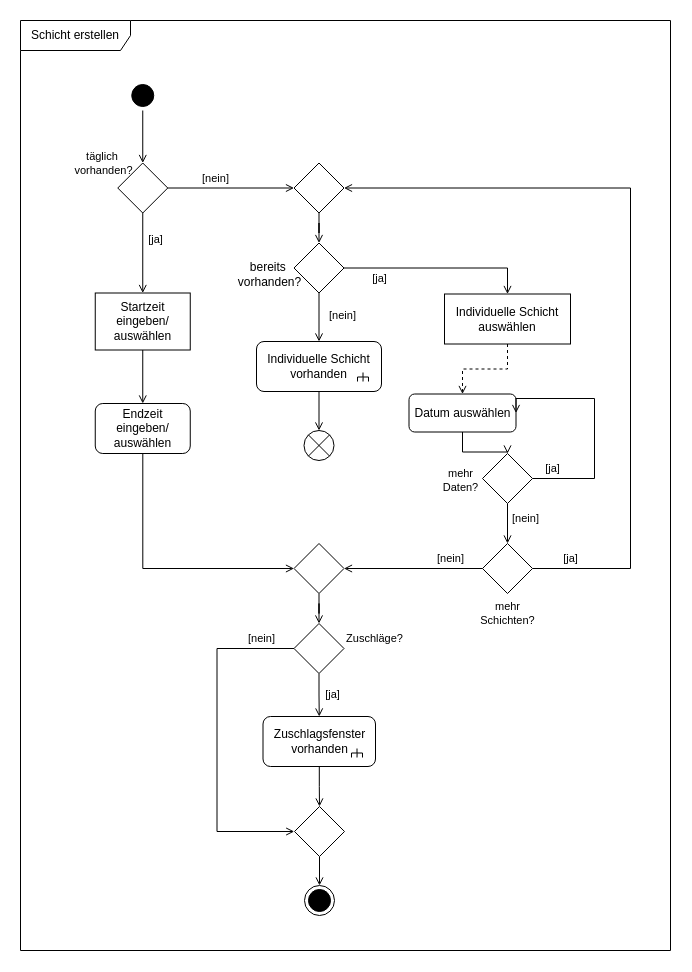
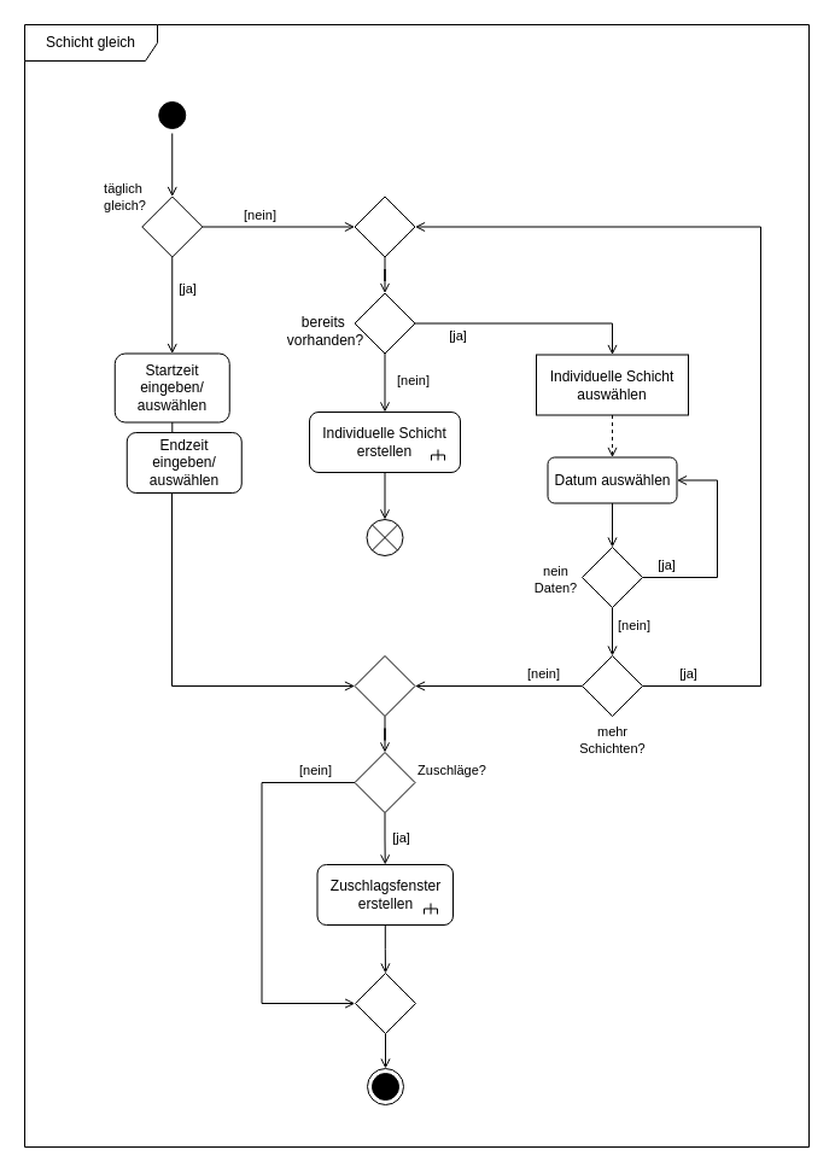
  <mxCell id="0" />
  <mxCell id="1" parent="0" />
  <mxCell id="2" value="mehr&lt;div&gt;Schichten?&lt;/div&gt;" style="text;html=1;align=center;verticalAlign=middle;resizable=0;points=[];autosize=1;strokeColor=none;fillColor=none;fontFamily=Helvetica;fontSize=11;fontColor=default;labelBackgroundColor=default;" vertex="1" parent="1"><mxGeometry x="467" y="593" width="80" height="40" as="geometry" /></mxCell>
- <mxCell id="3" value="Schicht erstellen" style="shape=umlFrame;whiteSpace=wrap;html=1;pointerEvents=0;width=110;height=30;" vertex="1" parent="1"><mxGeometry x="20" y="20" width="650" height="930" as="geometry" /></mxCell>
+ <mxCell id="3" value="Schicht gleich" style="shape=umlFrame;whiteSpace=wrap;html=1;pointerEvents=0;width=110;height=30;" vertex="1" parent="1"><mxGeometry x="20" y="20" width="650" height="930" as="geometry" /></mxCell>
  <mxCell id="4" style="edgeStyle=orthogonalEdgeStyle;rounded=0;orthogonalLoop=1;jettySize=auto;html=1;endArrow=open;endFill=0;" edge="1" parent="1" source="5" target="10"><mxGeometry relative="1" as="geometry" /></mxCell>
  <mxCell id="5" value="" style="ellipse;html=1;shape=startState;fillColor=#000000;strokeColor=#000000;" vertex="1" parent="1"><mxGeometry x="127.25" y="80" width="30" height="30" as="geometry" /></mxCell>
  <mxCell id="6" style="edgeStyle=orthogonalEdgeStyle;rounded=0;orthogonalLoop=1;jettySize=auto;html=1;entryX=0.5;entryY=0;entryDx=0;entryDy=0;endArrow=open;endFill=0;" edge="1" parent="1" source="7" target="13"><mxGeometry relative="1" as="geometry" /></mxCell>
- <mxCell id="7" value="Startzeit eingeben/ auswählen" style="whiteSpace=wrap;html=1;rounded=0;" vertex="1" parent="1"><mxGeometry x="94.75" y="292.5" width="95" height="57" as="geometry" /></mxCell>
+ <mxCell id="7" value="Startzeit eingeben/ auswählen" style="rounded=1;whiteSpace=wrap;html=1;" vertex="1" parent="1"><mxGeometry x="94.75" y="292.5" width="95" height="57" as="geometry" /></mxCell>
  <mxCell id="8" style="edgeStyle=orthogonalEdgeStyle;rounded=0;orthogonalLoop=1;jettySize=auto;html=1;entryX=0.5;entryY=0;entryDx=0;entryDy=0;endArrow=open;endFill=0;" edge="1" parent="1" source="10" target="7"><mxGeometry relative="1" as="geometry" /></mxCell>
  <mxCell id="9" style="edgeStyle=orthogonalEdgeStyle;rounded=0;orthogonalLoop=1;jettySize=auto;html=1;entryX=0;entryY=0.5;entryDx=0;entryDy=0;endArrow=open;endFill=0;" edge="1" parent="1" source="10" target="38"><mxGeometry relative="1" as="geometry"><mxPoint x="424.643" y="250.67" as="targetPoint" /></mxGeometry></mxCell>
  <mxCell id="10" value="" style="rhombus;whiteSpace=wrap;html=1;" vertex="1" parent="1"><mxGeometry x="117.25" y="162.5" width="50" height="50" as="geometry" /></mxCell>
- <mxCell id="11" value="täglich&amp;nbsp;&lt;div style=&quot;font-size: 11px;&quot;&gt;vorhanden?&lt;/div&gt;" style="text;html=1;align=center;verticalAlign=middle;resizable=0;points=[];autosize=1;strokeColor=none;fillColor=none;fontSize=11;" vertex="1" parent="1"><mxGeometry x="73" y="142.5" width="60" height="40" as="geometry" /></mxCell>
+ <mxCell id="11" value="täglich&amp;nbsp;&lt;div style=&quot;font-size: 11px;&quot;&gt;gleich?&lt;/div&gt;" style="text;html=1;align=center;verticalAlign=middle;resizable=0;points=[];autosize=1;strokeColor=none;fillColor=none;fontSize=11;" vertex="1" parent="1"><mxGeometry x="73" y="142.5" width="60" height="40" as="geometry" /></mxCell>
  <mxCell id="12" style="edgeStyle=orthogonalEdgeStyle;rounded=0;orthogonalLoop=1;jettySize=auto;html=1;strokeColor=default;align=center;verticalAlign=middle;fontFamily=Helvetica;fontSize=11;fontColor=default;labelBackgroundColor=default;endArrow=open;endFill=0;entryX=0.5;entryY=0;entryDx=0;entryDy=0;" edge="1" parent="1" source="58" target="18"><mxGeometry relative="1" as="geometry"><mxPoint x="142" y="467" as="targetPoint" /></mxGeometry></mxCell>
- <mxCell id="13" value="Endzeit eingeben/ auswählen" style="rounded=1;whiteSpace=wrap;html=1;" vertex="1" parent="1"><mxGeometry x="94.75" y="403" width="95" height="50" as="geometry" /></mxCell>
+ <mxCell id="13" value="Endzeit eingeben/ auswählen" style="rounded=1;whiteSpace=wrap;html=1;" vertex="1" parent="1"><mxGeometry x="104.75" y="358" width="95" height="50" as="geometry" /></mxCell>
  <mxCell id="14" style="edgeStyle=orthogonalEdgeStyle;rounded=0;orthogonalLoop=1;jettySize=auto;html=1;entryX=0.5;entryY=0;entryDx=0;entryDy=0;strokeColor=default;align=center;verticalAlign=middle;fontFamily=Helvetica;fontSize=11;fontColor=default;labelBackgroundColor=default;endArrow=open;endFill=0;" edge="1" parent="1" source="15" target="52"><mxGeometry relative="1" as="geometry" /></mxCell>
- <mxCell id="15" value="Zuschlagsf&lt;span style=&quot;background-color: initial;&quot;&gt;enster vorhanden&lt;/span&gt;" style="rounded=1;whiteSpace=wrap;html=1;" vertex="1" parent="1"><mxGeometry x="262.5" y="716" width="112.5" height="50" as="geometry" /></mxCell>
+ <mxCell id="15" value="Zuschlagsf&lt;span style=&quot;background-color: initial;&quot;&gt;enster erstellen&lt;/span&gt;" style="rounded=1;whiteSpace=wrap;html=1;" vertex="1" parent="1"><mxGeometry x="262.5" y="716" width="112.5" height="50" as="geometry" /></mxCell>
  <mxCell id="16" style="edgeStyle=orthogonalEdgeStyle;rounded=0;orthogonalLoop=1;jettySize=auto;html=1;entryX=0.5;entryY=0;entryDx=0;entryDy=0;endArrow=open;endFill=0;exitX=0.5;exitY=1;exitDx=0;exitDy=0;" edge="1" parent="1" source="18" target="15"><mxGeometry relative="1" as="geometry" /></mxCell>
  <mxCell id="17" style="edgeStyle=orthogonalEdgeStyle;rounded=0;orthogonalLoop=1;jettySize=auto;html=1;entryX=0;entryY=0.5;entryDx=0;entryDy=0;endArrow=open;endFill=0;" edge="1" parent="1" source="18"><mxGeometry relative="1" as="geometry"><Array as="points"><mxPoint x="216.5" y="648" /><mxPoint x="216.5" y="831" /></Array><mxPoint x="293.75" y="831" as="targetPoint" /></mxGeometry></mxCell>
  <mxCell id="18" value="" style="rhombus;whiteSpace=wrap;html=1;" vertex="1" parent="1"><mxGeometry x="293.5" y="623" width="50" height="50" as="geometry" /></mxCell>
  <mxCell id="19" style="edgeStyle=orthogonalEdgeStyle;rounded=0;orthogonalLoop=1;jettySize=auto;html=1;exitX=0.5;exitY=1;exitDx=0;exitDy=0;entryX=0.5;entryY=0;entryDx=0;entryDy=0;strokeColor=default;align=center;verticalAlign=middle;fontFamily=Helvetica;fontSize=11;fontColor=default;labelBackgroundColor=default;endArrow=open;endFill=0;" edge="1" parent="1" source="20" target="33"><mxGeometry relative="1" as="geometry" /></mxCell>
- <mxCell id="20" value="Individuelle Schicht vorhanden" style="rounded=1;whiteSpace=wrap;html=1;" vertex="1" parent="1"><mxGeometry x="256" y="341" width="125" height="50" as="geometry" /></mxCell>
+ <mxCell id="20" value="Individuelle Schicht erstellen" style="rounded=1;whiteSpace=wrap;html=1;" vertex="1" parent="1"><mxGeometry x="256" y="341" width="125" height="50" as="geometry" /></mxCell>
  <mxCell id="21" value="Zu&lt;span style=&quot;background-color: initial;&quot;&gt;schläge?&lt;/span&gt;" style="text;html=1;align=center;verticalAlign=middle;resizable=0;points=[];autosize=1;strokeColor=none;fillColor=none;fontSize=11;" vertex="1" parent="1"><mxGeometry x="333.5" y="623" width="80" height="30" as="geometry" /></mxCell>
  <mxCell id="22" value="[nein]" style="text;html=1;align=center;verticalAlign=middle;resizable=0;points=[];autosize=1;strokeColor=none;fillColor=none;fontSize=11;" vertex="1" parent="1"><mxGeometry x="189.5" y="162.5" width="50" height="30" as="geometry" /></mxCell>
  <mxCell id="23" value="[ja]" style="text;html=1;align=center;verticalAlign=middle;resizable=0;points=[];autosize=1;strokeColor=none;fillColor=none;fontSize=11;" vertex="1" parent="1"><mxGeometry x="135" y="223.5" width="40" height="30" as="geometry" /></mxCell>
  <mxCell id="24" value="" style="ellipse;html=1;shape=endState;fillColor=strokeColor;" vertex="1" parent="1"><mxGeometry x="304" y="885" width="30" height="30" as="geometry" /></mxCell>
  <mxCell id="25" value="[ja]" style="text;html=1;align=center;verticalAlign=middle;resizable=0;points=[];autosize=1;strokeColor=none;fillColor=none;fontSize=11;" vertex="1" parent="1"><mxGeometry x="311.5" y="679" width="40" height="30" as="geometry" /></mxCell>
  <mxCell id="26" value="[nein]" style="text;html=1;align=center;verticalAlign=middle;resizable=0;points=[];autosize=1;strokeColor=none;fillColor=none;fontSize=11;" vertex="1" parent="1"><mxGeometry x="235.5" y="623" width="50" height="30" as="geometry" /></mxCell>
  <mxCell id="27" style="edgeStyle=orthogonalEdgeStyle;rounded=0;orthogonalLoop=1;jettySize=auto;html=1;entryX=0.5;entryY=0;entryDx=0;entryDy=0;endArrow=open;endFill=0;exitX=0.5;exitY=1;exitDx=0;exitDy=0;dashed=1;" edge="1" parent="1" source="28" target="30"><mxGeometry relative="1" as="geometry"><mxPoint x="426.48" y="564" as="sourcePoint" /></mxGeometry></mxCell>
  <mxCell id="28" value="Individuelle Schicht auswählen" style="whiteSpace=wrap;html=1;rounded=0;" vertex="1" parent="1"><mxGeometry x="444" y="293.5" width="126" height="50" as="geometry" /></mxCell>
  <mxCell id="29" style="edgeStyle=orthogonalEdgeStyle;rounded=0;orthogonalLoop=1;jettySize=auto;html=1;entryX=0.5;entryY=0;entryDx=0;entryDy=0;strokeColor=default;align=center;verticalAlign=middle;fontFamily=Helvetica;fontSize=11;fontColor=default;labelBackgroundColor=default;endArrow=open;endFill=0;" edge="1" parent="1" source="30" target="41"><mxGeometry relative="1" as="geometry" /></mxCell>
- <mxCell id="30" value="Datum auswählen" style="rounded=1;whiteSpace=wrap;html=1;" vertex="1" parent="1"><mxGeometry x="408.5" y="393.5" width="107" height="38" as="geometry" /></mxCell>
+ <mxCell id="30" value="Datum auswählen" style="rounded=1;whiteSpace=wrap;html=1;" vertex="1" parent="1"><mxGeometry x="453.5" y="378.5" width="107" height="38" as="geometry" /></mxCell>
  <mxCell id="31" value="" style="strokeWidth=1;html=1;shape=mxgraph.flowchart.annotation_2;align=left;labelPosition=right;pointerEvents=1;rotation=90;" vertex="1" parent="1"><mxGeometry x="358" y="371" width="9" height="11" as="geometry" /></mxCell>
  <mxCell id="32" value="" style="endArrow=none;html=1;rounded=0;entryX=0.519;entryY=0.49;entryDx=0;entryDy=0;entryPerimeter=0;exitX=1;exitY=0.5;exitDx=0;exitDy=0;exitPerimeter=0;strokeWidth=1;" edge="1" parent="1" source="31" target="31"><mxGeometry width="50" height="50" relative="1" as="geometry"><mxPoint x="-57.5" y="554" as="sourcePoint" /><mxPoint x="5.5" y="584" as="targetPoint" /></mxGeometry></mxCell>
  <mxCell id="33" value="" style="shape=sumEllipse;perimeter=ellipsePerimeter;html=1;backgroundOutline=1;fontFamily=Helvetica;fontSize=11;fontColor=default;labelBackgroundColor=default;" vertex="1" parent="1"><mxGeometry x="303.5" y="430" width="30" height="30" as="geometry" /></mxCell>
  <mxCell id="34" style="edgeStyle=orthogonalEdgeStyle;rounded=0;orthogonalLoop=1;jettySize=auto;html=1;entryX=0.5;entryY=0;entryDx=0;entryDy=0;endArrow=open;endFill=0;exitX=1;exitY=0.5;exitDx=0;exitDy=0;" edge="1" parent="1" source="36" target="28"><mxGeometry relative="1" as="geometry"><mxPoint x="343.5" y="273.5" as="sourcePoint" /></mxGeometry></mxCell>
  <mxCell id="35" style="edgeStyle=orthogonalEdgeStyle;rounded=0;orthogonalLoop=1;jettySize=auto;html=1;entryX=0.5;entryY=0;entryDx=0;entryDy=0;strokeColor=default;align=center;verticalAlign=middle;fontFamily=Helvetica;fontSize=11;fontColor=default;labelBackgroundColor=default;endArrow=open;endFill=0;" edge="1" parent="1" source="36" target="20"><mxGeometry relative="1" as="geometry" /></mxCell>
  <mxCell id="36" value="" style="rhombus;whiteSpace=wrap;html=1;" vertex="1" parent="1"><mxGeometry x="293.5" y="242.5" width="50" height="50" as="geometry" /></mxCell>
  <mxCell id="37" style="edgeStyle=orthogonalEdgeStyle;rounded=0;orthogonalLoop=1;jettySize=auto;html=1;entryX=0.5;entryY=0;entryDx=0;entryDy=0;strokeColor=default;align=center;verticalAlign=middle;fontFamily=Helvetica;fontSize=11;fontColor=default;labelBackgroundColor=default;endArrow=open;endFill=0;" edge="1" parent="1" source="38" target="36"><mxGeometry relative="1" as="geometry" /></mxCell>
  <mxCell id="38" value="" style="rhombus;whiteSpace=wrap;html=1;fontFamily=Helvetica;fontSize=11;fontColor=default;labelBackgroundColor=default;" vertex="1" parent="1"><mxGeometry x="293.5" y="162.5" width="50" height="50" as="geometry" /></mxCell>
  <mxCell id="39" style="edgeStyle=orthogonalEdgeStyle;rounded=0;orthogonalLoop=1;jettySize=auto;html=1;entryX=1;entryY=0.5;entryDx=0;entryDy=0;strokeColor=default;align=center;verticalAlign=middle;fontFamily=Helvetica;fontSize=11;fontColor=default;labelBackgroundColor=default;endArrow=open;endFill=0;" edge="1" parent="1" source="41" target="30"><mxGeometry relative="1" as="geometry"><Array as="points"><mxPoint x="594" y="478" /><mxPoint x="594" y="398" /></Array></mxGeometry></mxCell>
  <mxCell id="40" style="edgeStyle=orthogonalEdgeStyle;rounded=0;orthogonalLoop=1;jettySize=auto;html=1;entryX=0.5;entryY=0;entryDx=0;entryDy=0;strokeColor=default;align=center;verticalAlign=middle;fontFamily=Helvetica;fontSize=11;fontColor=default;labelBackgroundColor=default;endArrow=open;endFill=0;" edge="1" parent="1" source="41" target="46"><mxGeometry relative="1" as="geometry" /></mxCell>
  <mxCell id="41" value="" style="rhombus;whiteSpace=wrap;html=1;fontFamily=Helvetica;fontSize=11;fontColor=default;labelBackgroundColor=default;" vertex="1" parent="1"><mxGeometry x="482" y="453" width="50" height="50" as="geometry" /></mxCell>
  <mxCell id="42" value="bereits&amp;nbsp;&lt;div&gt;vorhanden?&lt;/div&gt;" style="text;html=1;align=center;verticalAlign=middle;resizable=0;points=[];autosize=1;strokeColor=none;fillColor=none;" vertex="1" parent="1"><mxGeometry x="223.5" y="253.5" width="90" height="40" as="geometry" /></mxCell>
  <mxCell id="43" value="[nein]" style="text;html=1;align=center;verticalAlign=middle;resizable=0;points=[];autosize=1;strokeColor=none;fillColor=none;fontFamily=Helvetica;fontSize=11;fontColor=default;labelBackgroundColor=default;" vertex="1" parent="1"><mxGeometry x="317" y="299.5" width="50" height="30" as="geometry" /></mxCell>
  <mxCell id="44" value="[ja]" style="text;html=1;align=center;verticalAlign=middle;resizable=0;points=[];autosize=1;strokeColor=none;fillColor=none;fontFamily=Helvetica;fontSize=11;fontColor=default;labelBackgroundColor=default;" vertex="1" parent="1"><mxGeometry x="358.5" y="262.5" width="40" height="30" as="geometry" /></mxCell>
  <mxCell id="45" style="edgeStyle=orthogonalEdgeStyle;rounded=0;orthogonalLoop=1;jettySize=auto;html=1;entryX=1;entryY=0.5;entryDx=0;entryDy=0;strokeColor=default;align=center;verticalAlign=middle;fontFamily=Helvetica;fontSize=11;fontColor=default;labelBackgroundColor=default;endArrow=open;endFill=0;" edge="1" parent="1" source="46" target="38"><mxGeometry relative="1" as="geometry"><Array as="points"><mxPoint x="630" y="568" /><mxPoint x="630" y="188" /></Array></mxGeometry></mxCell>
  <mxCell id="46" value="" style="rhombus;whiteSpace=wrap;html=1;fontFamily=Helvetica;fontSize=11;fontColor=default;labelBackgroundColor=default;" vertex="1" parent="1"><mxGeometry x="482" y="543" width="50" height="50" as="geometry" /></mxCell>
- <mxCell id="47" value="mehr&lt;div&gt;Daten?&lt;/div&gt;" style="text;html=1;align=center;verticalAlign=middle;resizable=0;points=[];autosize=1;strokeColor=none;fillColor=none;fontFamily=Helvetica;fontSize=11;fontColor=default;labelBackgroundColor=default;" vertex="1" parent="1"><mxGeometry x="430" y="460" width="60" height="40" as="geometry" /></mxCell>
+ <mxCell id="47" value="nein&lt;div&gt;Daten?&lt;/div&gt;" style="text;html=1;align=center;verticalAlign=middle;resizable=0;points=[];autosize=1;strokeColor=none;fillColor=none;fontFamily=Helvetica;fontSize=11;fontColor=default;labelBackgroundColor=default;" vertex="1" parent="1"><mxGeometry x="430" y="460" width="60" height="40" as="geometry" /></mxCell>
  <mxCell id="48" value="[ja]" style="text;html=1;align=center;verticalAlign=middle;resizable=0;points=[];autosize=1;strokeColor=none;fillColor=none;fontFamily=Helvetica;fontSize=11;fontColor=default;labelBackgroundColor=default;" vertex="1" parent="1"><mxGeometry x="532" y="453" width="40" height="30" as="geometry" /></mxCell>
  <mxCell id="49" value="[nein]" style="text;html=1;align=center;verticalAlign=middle;resizable=0;points=[];autosize=1;strokeColor=none;fillColor=none;fontFamily=Helvetica;fontSize=11;fontColor=default;labelBackgroundColor=default;" vertex="1" parent="1"><mxGeometry x="499.5" y="503" width="50" height="30" as="geometry" /></mxCell>
  <mxCell id="50" style="edgeStyle=orthogonalEdgeStyle;rounded=0;orthogonalLoop=1;jettySize=auto;html=1;entryX=1;entryY=0.5;entryDx=0;entryDy=0;strokeColor=default;align=center;verticalAlign=middle;fontFamily=Helvetica;fontSize=11;fontColor=default;labelBackgroundColor=default;endArrow=open;endFill=0;" edge="1" parent="1" source="46" target="58"><mxGeometry relative="1" as="geometry" /></mxCell>
  <mxCell id="51" style="edgeStyle=orthogonalEdgeStyle;rounded=0;orthogonalLoop=1;jettySize=auto;html=1;entryX=0.5;entryY=0;entryDx=0;entryDy=0;strokeColor=default;align=center;verticalAlign=middle;fontFamily=Helvetica;fontSize=11;fontColor=default;labelBackgroundColor=default;endArrow=open;endFill=0;" edge="1" parent="1" source="52" target="24"><mxGeometry relative="1" as="geometry" /></mxCell>
  <mxCell id="52" value="" style="rhombus;whiteSpace=wrap;html=1;fontFamily=Helvetica;fontSize=11;fontColor=default;labelBackgroundColor=default;" vertex="1" parent="1"><mxGeometry x="294" y="806" width="50" height="50" as="geometry" /></mxCell>
  <mxCell id="53" value="[ja]" style="text;html=1;align=center;verticalAlign=middle;resizable=0;points=[];autosize=1;strokeColor=none;fillColor=none;fontFamily=Helvetica;fontSize=11;fontColor=default;labelBackgroundColor=default;" vertex="1" parent="1"><mxGeometry x="550" y="543" width="40" height="30" as="geometry" /></mxCell>
  <mxCell id="54" value="[nein]" style="text;html=1;align=center;verticalAlign=middle;resizable=0;points=[];autosize=1;strokeColor=none;fillColor=none;fontFamily=Helvetica;fontSize=11;fontColor=default;labelBackgroundColor=default;" vertex="1" parent="1"><mxGeometry x="425" y="543" width="50" height="30" as="geometry" /></mxCell>
  <mxCell id="55" value="" style="strokeWidth=1;html=1;shape=mxgraph.flowchart.annotation_2;align=left;labelPosition=right;pointerEvents=1;rotation=90;fontFamily=Helvetica;fontSize=11;fontColor=default;labelBackgroundColor=default;" vertex="1" parent="1"><mxGeometry x="352" y="747" width="9" height="11" as="geometry" /></mxCell>
  <mxCell id="56" value="" style="endArrow=none;html=1;rounded=0;entryX=0.519;entryY=0.49;entryDx=0;entryDy=0;entryPerimeter=0;exitX=1;exitY=0.5;exitDx=0;exitDy=0;exitPerimeter=0;strokeWidth=1;strokeColor=default;align=center;verticalAlign=middle;fontFamily=Helvetica;fontSize=11;fontColor=default;labelBackgroundColor=default;edgeStyle=orthogonalEdgeStyle;" edge="1" source="55" target="55" parent="1"><mxGeometry width="50" height="50" relative="1" as="geometry"><mxPoint x="-261" y="838.5" as="sourcePoint" /><mxPoint x="-198" y="868.5" as="targetPoint" /></mxGeometry></mxCell>
  <mxCell id="57" value="" style="edgeStyle=orthogonalEdgeStyle;rounded=0;orthogonalLoop=1;jettySize=auto;html=1;strokeColor=default;align=center;verticalAlign=middle;fontFamily=Helvetica;fontSize=11;fontColor=default;labelBackgroundColor=default;endArrow=open;endFill=0;entryX=0;entryY=0.5;entryDx=0;entryDy=0;" edge="1" parent="1" source="13" target="58"><mxGeometry relative="1" as="geometry"><mxPoint x="190" y="518" as="sourcePoint" /><mxPoint x="317" y="668" as="targetPoint" /><Array as="points"><mxPoint x="142" y="568" /></Array></mxGeometry></mxCell>
  <mxCell id="58" value="" style="rhombus;whiteSpace=wrap;html=1;fontFamily=Helvetica;fontSize=11;fontColor=default;labelBackgroundColor=default;" vertex="1" parent="1"><mxGeometry x="293.5" y="543" width="50" height="50" as="geometry" /></mxCell>
